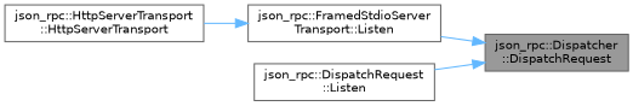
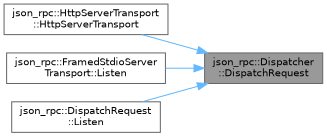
  digraph {
    rankdir=RL
    node [color=grey40 fillcolor=white fontname=Helvetica fontsize=10 shape=box style=filled]
    edge [color=steelblue1 dir=back fontname=Helvetica fontsize=10 labelfontname=Helvetica labelfontsize=10 style=solid]
    n1 [color=gray40 fillcolor=grey60 fontcolor=black height=0.2 label="json_rpc::Dispatcher\l::DispatchRequest" width=0.4]
    n2 [height=0.2 label="json_rpc::HttpServerTransport\l::HttpServerTransport" width=0.4]
    n3 [height=0.2 label="json_rpc::FramedStdioServer\lTransport::Listen" width=0.4]
    n4 [height=0.2 label="json_rpc::DispatchRequest\l::Listen" width=0.4]
-   n3 -> n2
+   n1 -> n2
    n1 -> n3
    n1 -> n4
  }
